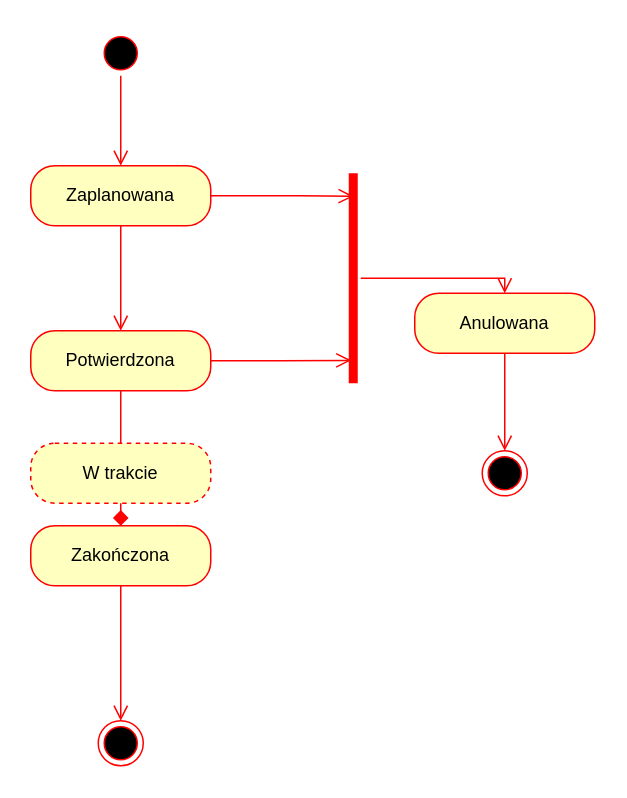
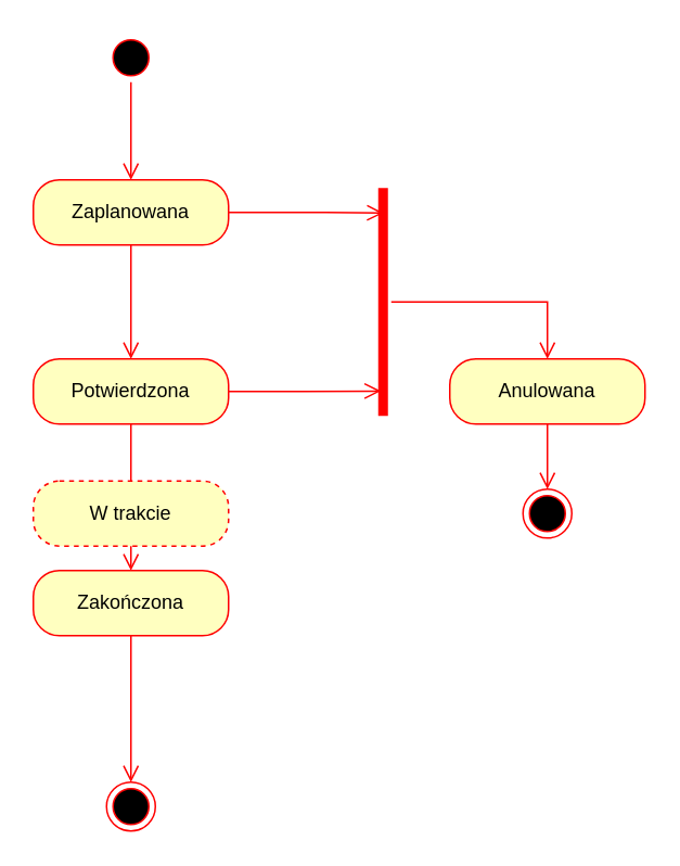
  <mxCell id="0" />
  <mxCell id="1" parent="0" />
  <mxCell id="2" value="" style="ellipse;html=1;shape=startState;fillColor=#000000;strokeColor=#ff0000;" vertex="1" parent="1"><mxGeometry x="65" y="20" width="30" height="30" as="geometry" /></mxCell>
  <mxCell id="3" value="" style="edgeStyle=orthogonalEdgeStyle;html=1;verticalAlign=bottom;endArrow=open;endSize=8;strokeColor=#ff0000;rounded=0;" edge="1" parent="1" source="2"><mxGeometry relative="1" as="geometry"><mxPoint x="80" y="110" as="targetPoint" /></mxGeometry></mxCell>
  <mxCell id="4" value="Zaplanowana" style="rounded=1;whiteSpace=wrap;html=1;arcSize=40;fontColor=#000000;fillColor=#ffffc0;strokeColor=#ff0000;" vertex="1" parent="1"><mxGeometry x="20" y="110" width="120" height="40" as="geometry" /></mxCell>
  <mxCell id="5" value="" style="edgeStyle=orthogonalEdgeStyle;html=1;verticalAlign=bottom;endArrow=open;endSize=8;strokeColor=#ff0000;rounded=0;" edge="1" parent="1" source="4"><mxGeometry relative="1" as="geometry"><mxPoint x="80" y="220" as="targetPoint" /></mxGeometry></mxCell>
  <mxCell id="6" value="Potwierdzona" style="rounded=1;whiteSpace=wrap;html=1;arcSize=40;fontColor=#000000;fillColor=#ffffc0;strokeColor=#ff0000;" vertex="1" parent="1"><mxGeometry x="20" y="220" width="120" height="40" as="geometry" /></mxCell>
  <mxCell id="7" value="" style="edgeStyle=orthogonalEdgeStyle;html=1;verticalAlign=bottom;endArrow=none;endSize=8;strokeColor=#ff0000;rounded=0;entryX=0.5;entryY=0;entryDx=0;entryDy=0;" edge="1" parent="1" source="6" target="8"><mxGeometry relative="1" as="geometry"><mxPoint x="85" y="320" as="targetPoint" /></mxGeometry></mxCell>
  <mxCell id="8" value="W trakcie" style="rounded=1;whiteSpace=wrap;html=1;arcSize=40;fontColor=#000000;fillColor=#ffffc0;strokeColor=#ff0000;dashed=1;" vertex="1" parent="1"><mxGeometry x="20" y="295" width="120" height="40" as="geometry" /></mxCell>
- <mxCell id="9" value="" style="edgeStyle=orthogonalEdgeStyle;html=1;verticalAlign=bottom;endArrow=diamond;endSize=8;strokeColor=#ff0000;rounded=0;entryX=0.5;entryY=0;entryDx=0;entryDy=0;" edge="1" parent="1" source="8" target="10"><mxGeometry relative="1" as="geometry"><mxPoint x="85" y="380" as="targetPoint" /></mxGeometry></mxCell>
+ <mxCell id="9" value="" style="edgeStyle=orthogonalEdgeStyle;html=1;verticalAlign=bottom;endArrow=open;endSize=8;strokeColor=#ff0000;rounded=0;entryX=0.5;entryY=0;entryDx=0;entryDy=0;" edge="1" parent="1" source="8" target="10"><mxGeometry relative="1" as="geometry"><mxPoint x="85" y="380" as="targetPoint" /></mxGeometry></mxCell>
  <mxCell id="10" value="Zakończona" style="rounded=1;whiteSpace=wrap;html=1;arcSize=40;fontColor=#000000;fillColor=#ffffc0;strokeColor=#ff0000;" vertex="1" parent="1"><mxGeometry x="20" y="350" width="120" height="40" as="geometry" /></mxCell>
  <mxCell id="11" value="" style="edgeStyle=orthogonalEdgeStyle;html=1;verticalAlign=bottom;endArrow=open;endSize=8;strokeColor=#ff0000;rounded=0;" edge="1" parent="1" source="10"><mxGeometry relative="1" as="geometry"><mxPoint x="80" y="480" as="targetPoint" /></mxGeometry></mxCell>
  <mxCell id="12" value="" style="ellipse;html=1;shape=endState;fillColor=#000000;strokeColor=#ff0000;" vertex="1" parent="1"><mxGeometry x="65" y="480" width="30" height="30" as="geometry" /></mxCell>
- <mxCell id="13" value="Anulowana" style="rounded=1;whiteSpace=wrap;html=1;arcSize=40;fontColor=#000000;fillColor=#ffffc0;strokeColor=#ff0000;" vertex="1" parent="1"><mxGeometry x="276" y="195" width="120" height="40" as="geometry" /></mxCell>
+ <mxCell id="13" value="Anulowana" style="rounded=1;whiteSpace=wrap;html=1;arcSize=40;fontColor=#000000;fillColor=#ffffc0;strokeColor=#ff0000;" vertex="1" parent="1"><mxGeometry x="276" y="220" width="120" height="40" as="geometry" /></mxCell>
  <mxCell id="14" value="" style="edgeStyle=orthogonalEdgeStyle;html=1;verticalAlign=bottom;endArrow=open;endSize=8;strokeColor=#ff0000;rounded=0;entryX=0.5;entryY=0;entryDx=0;entryDy=0;" edge="1" parent="1" source="13" target="15"><mxGeometry relative="1" as="geometry"><mxPoint x="366" y="285" as="targetPoint" /></mxGeometry></mxCell>
  <mxCell id="15" value="" style="ellipse;html=1;shape=endState;fillColor=#000000;strokeColor=#ff0000;" vertex="1" parent="1"><mxGeometry x="321" y="300" width="30" height="30" as="geometry" /></mxCell>
  <mxCell id="16" value="" style="edgeStyle=orthogonalEdgeStyle;html=1;verticalAlign=bottom;endArrow=open;endSize=8;strokeColor=#ff0000;rounded=0;exitX=1;exitY=0.5;exitDx=0;exitDy=0;entryX=0.11;entryY=0.476;entryDx=0;entryDy=0;entryPerimeter=0;" edge="1" parent="1" source="4" target="19"><mxGeometry relative="1" as="geometry"><mxPoint x="200" y="115" as="targetPoint" /><mxPoint x="95" y="270" as="sourcePoint" /><Array as="points"><mxPoint x="200" y="130" /></Array></mxGeometry></mxCell>
  <mxCell id="17" style="edgeStyle=orthogonalEdgeStyle;rounded=0;orthogonalLoop=1;jettySize=auto;html=1;exitX=0.5;exitY=1;exitDx=0;exitDy=0;" edge="1" parent="1" source="6" target="6"><mxGeometry relative="1" as="geometry" /></mxCell>
  <mxCell id="18" value="" style="edgeStyle=orthogonalEdgeStyle;html=1;verticalAlign=bottom;endArrow=open;endSize=8;strokeColor=#ff0000;rounded=0;exitX=1;exitY=0.5;exitDx=0;exitDy=0;entryX=0.891;entryY=0.633;entryDx=0;entryDy=0;entryPerimeter=0;" edge="1" parent="1" source="6" target="19"><mxGeometry relative="1" as="geometry"><mxPoint x="230" y="240" as="targetPoint" /><mxPoint x="120" y="160" as="sourcePoint" /><Array as="points" /></mxGeometry></mxCell>
  <mxCell id="19" value="" style="shape=line;html=1;strokeWidth=6;strokeColor=#ff0000;direction=south;" vertex="1" parent="1"><mxGeometry x="230" y="115" width="10" height="140" as="geometry" /></mxCell>
  <mxCell id="20" value="" style="edgeStyle=orthogonalEdgeStyle;html=1;verticalAlign=bottom;endArrow=open;endSize=8;strokeColor=#ff0000;rounded=0;entryX=0.5;entryY=0;entryDx=0;entryDy=0;" edge="1" parent="1" source="19" target="13"><mxGeometry relative="1" as="geometry"><mxPoint x="410" y="195" as="targetPoint" /></mxGeometry></mxCell>
